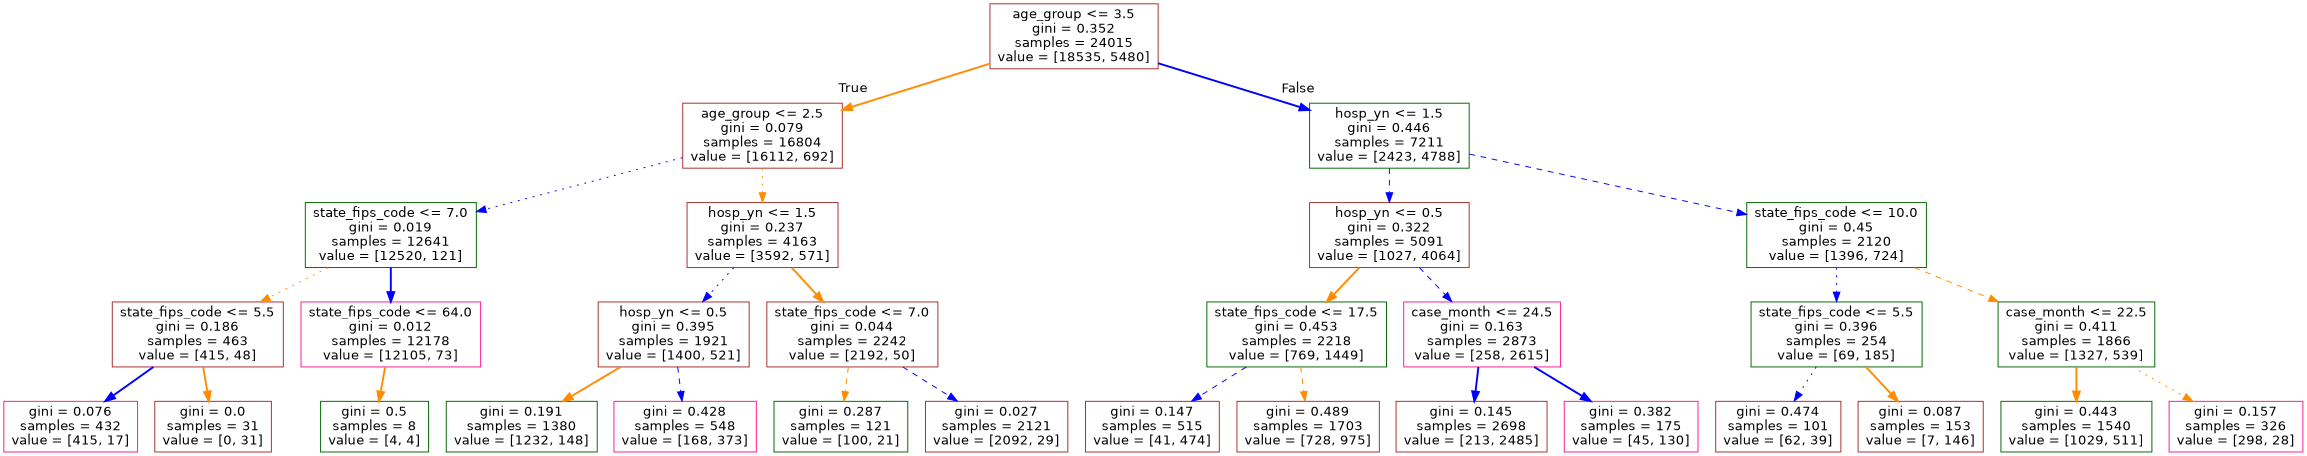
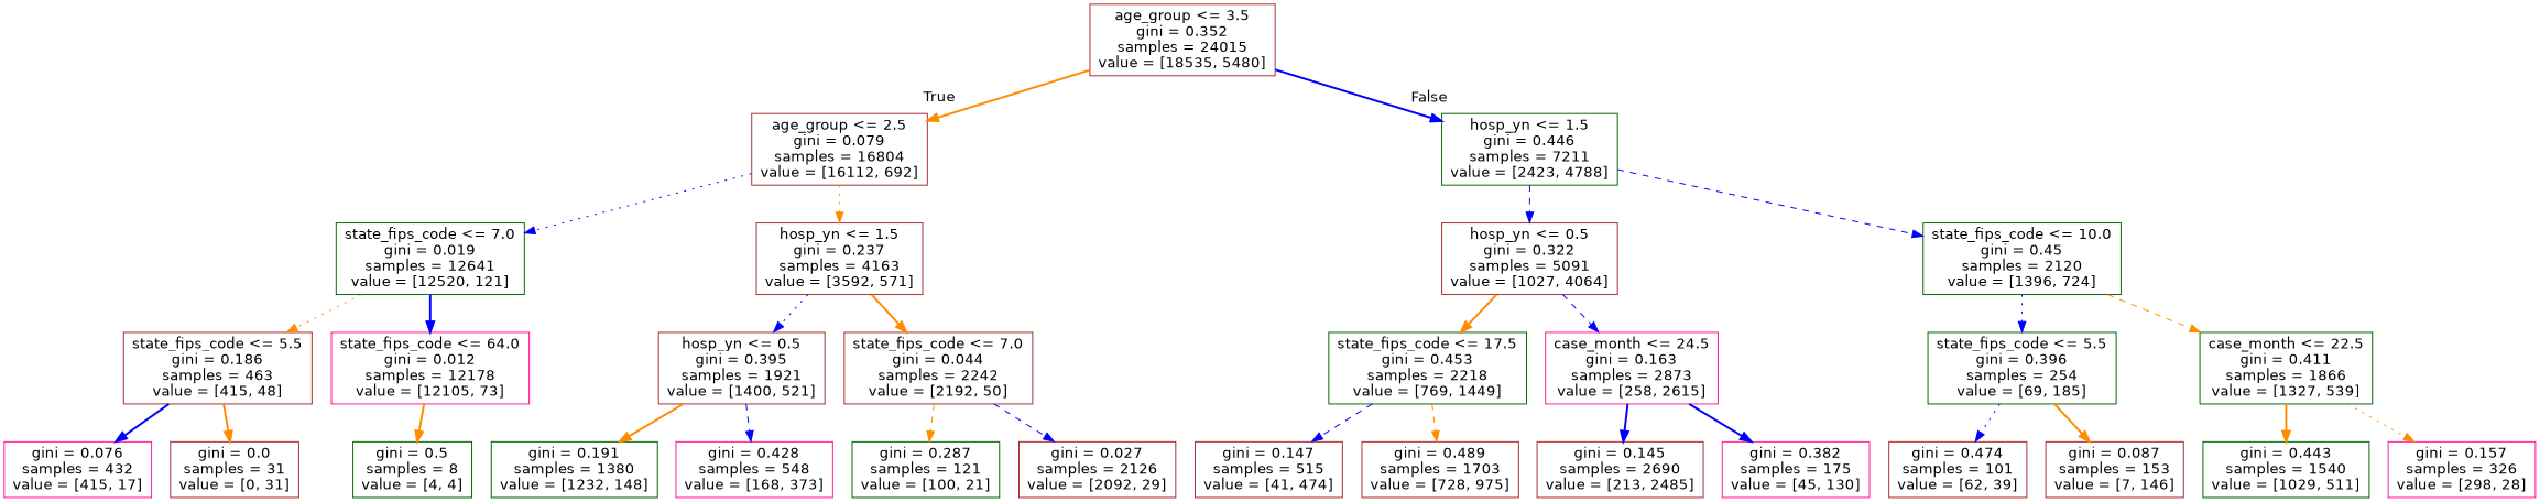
  digraph {
    node [color=brown fontname=helvetica shape=box]
    edge [color=blue fontname=helvetica style=bold]
    n1 [label="age_group <= 3.5\ngini = 0.352\nsamples = 24015\nvalue = [18535, 5480]"]
    n2 [label="age_group <= 2.5\ngini = 0.079\nsamples = 16804\nvalue = [16112, 692]"]
    n3 [color=darkgreen label="hosp_yn <= 1.5\ngini = 0.446\nsamples = 7211\nvalue = [2423, 4788]"]
    n4 [color=darkgreen label="state_fips_code <= 7.0\ngini = 0.019\nsamples = 12641\nvalue = [12520, 121]"]
    n5 [label="hosp_yn <= 1.5\ngini = 0.237\nsamples = 4163\nvalue = [3592, 571]"]
    n6 [label="hosp_yn <= 0.5\ngini = 0.322\nsamples = 5091\nvalue = [1027, 4064]"]
    n7 [color=darkgreen label="state_fips_code <= 10.0\ngini = 0.45\nsamples = 2120\nvalue = [1396, 724]"]
    n8 [label="state_fips_code <= 5.5\ngini = 0.186\nsamples = 463\nvalue = [415, 48]"]
    n9 [color=deeppink label="state_fips_code <= 64.0\ngini = 0.012\nsamples = 12178\nvalue = [12105, 73]"]
    n10 [label="hosp_yn <= 0.5\ngini = 0.395\nsamples = 1921\nvalue = [1400, 521]"]
    n11 [label="state_fips_code <= 7.0\ngini = 0.044\nsamples = 2242\nvalue = [2192, 50]"]
    n12 [color=deeppink label="gini = 0.076\nsamples = 432\nvalue = [415, 17]"]
    n13 [label="gini = 0.0\nsamples = 31\nvalue = [0, 31]"]
    n14 [color=darkgreen label="gini = 0.5\nsamples = 8\nvalue = [4, 4]"]
    n15 [color=darkgreen label="gini = 0.191\nsamples = 1380\nvalue = [1232, 148]"]
    n16 [color=deeppink label="gini = 0.428\nsamples = 548\nvalue = [168, 373]"]
    n17 [color=darkgreen label="gini = 0.287\nsamples = 121\nvalue = [100, 21]"]
-   n18 [label="gini = 0.027\nsamples = 2121\nvalue = [2092, 29]"]
+   n18 [label="gini = 0.027\nsamples = 2126\nvalue = [2092, 29]"]
    n19 [color=darkgreen label="state_fips_code <= 17.5\ngini = 0.453\nsamples = 2218\nvalue = [769, 1449]"]
    n20 [color=deeppink label="case_month <= 24.5\ngini = 0.163\nsamples = 2873\nvalue = [258, 2615]"]
    n21 [color=darkgreen label="state_fips_code <= 5.5\ngini = 0.396\nsamples = 254\nvalue = [69, 185]"]
    n22 [color=darkgreen label="case_month <= 22.5\ngini = 0.411\nsamples = 1866\nvalue = [1327, 539]"]
    n23 [label="gini = 0.147\nsamples = 515\nvalue = [41, 474]"]
    n24 [label="gini = 0.489\nsamples = 1703\nvalue = [728, 975]"]
-   n25 [label="gini = 0.145\nsamples = 2698\nvalue = [213, 2485]"]
+   n25 [label="gini = 0.145\nsamples = 2690\nvalue = [213, 2485]"]
    n26 [color=deeppink label="gini = 0.382\nsamples = 175\nvalue = [45, 130]"]
    n27 [label="gini = 0.474\nsamples = 101\nvalue = [62, 39]"]
    n28 [label="gini = 0.087\nsamples = 153\nvalue = [7, 146]"]
    n29 [color=darkgreen label="gini = 0.443\nsamples = 1540\nvalue = [1029, 511]"]
    n30 [color=deeppink label="gini = 0.157\nsamples = 326\nvalue = [298, 28]"]
    n1 -> n2 [color=darkorange headlabel=True labelangle=45 labeldistance=2.5]
    n1 -> n3 [headlabel=False labelangle=-45 labeldistance=2.5]
    n2 -> n4 [style=dotted]
    n2 -> n5 [color=darkorange style=dotted]
    n3 -> n6 [style=dashed]
    n3 -> n7 [style=dashed]
    n4 -> n8 [color=darkorange style=dotted]
    n4 -> n9
    n5 -> n10 [style=dotted]
    n5 -> n11 [color=darkorange]
    n6 -> n19 [color=darkorange]
    n6 -> n20 [style=dashed]
    n7 -> n21 [style=dotted]
    n7 -> n22 [color=darkorange style=dashed]
    n8 -> n12
    n8 -> n13 [color=darkorange]
    n9 -> n14 [color=darkorange]
    n10 -> n15 [color=darkorange]
    n10 -> n16 [style=dashed]
    n11 -> n17 [color=darkorange style=dashed]
    n11 -> n18 [style=dashed]
    n19 -> n23 [style=dashed]
    n19 -> n24 [color=darkorange style=dashed]
    n20 -> n25
    n20 -> n26
    n21 -> n27 [style=dotted]
    n21 -> n28 [color=darkorange]
    n22 -> n29 [color=darkorange]
    n22 -> n30 [color=darkorange style=dotted]
  }
